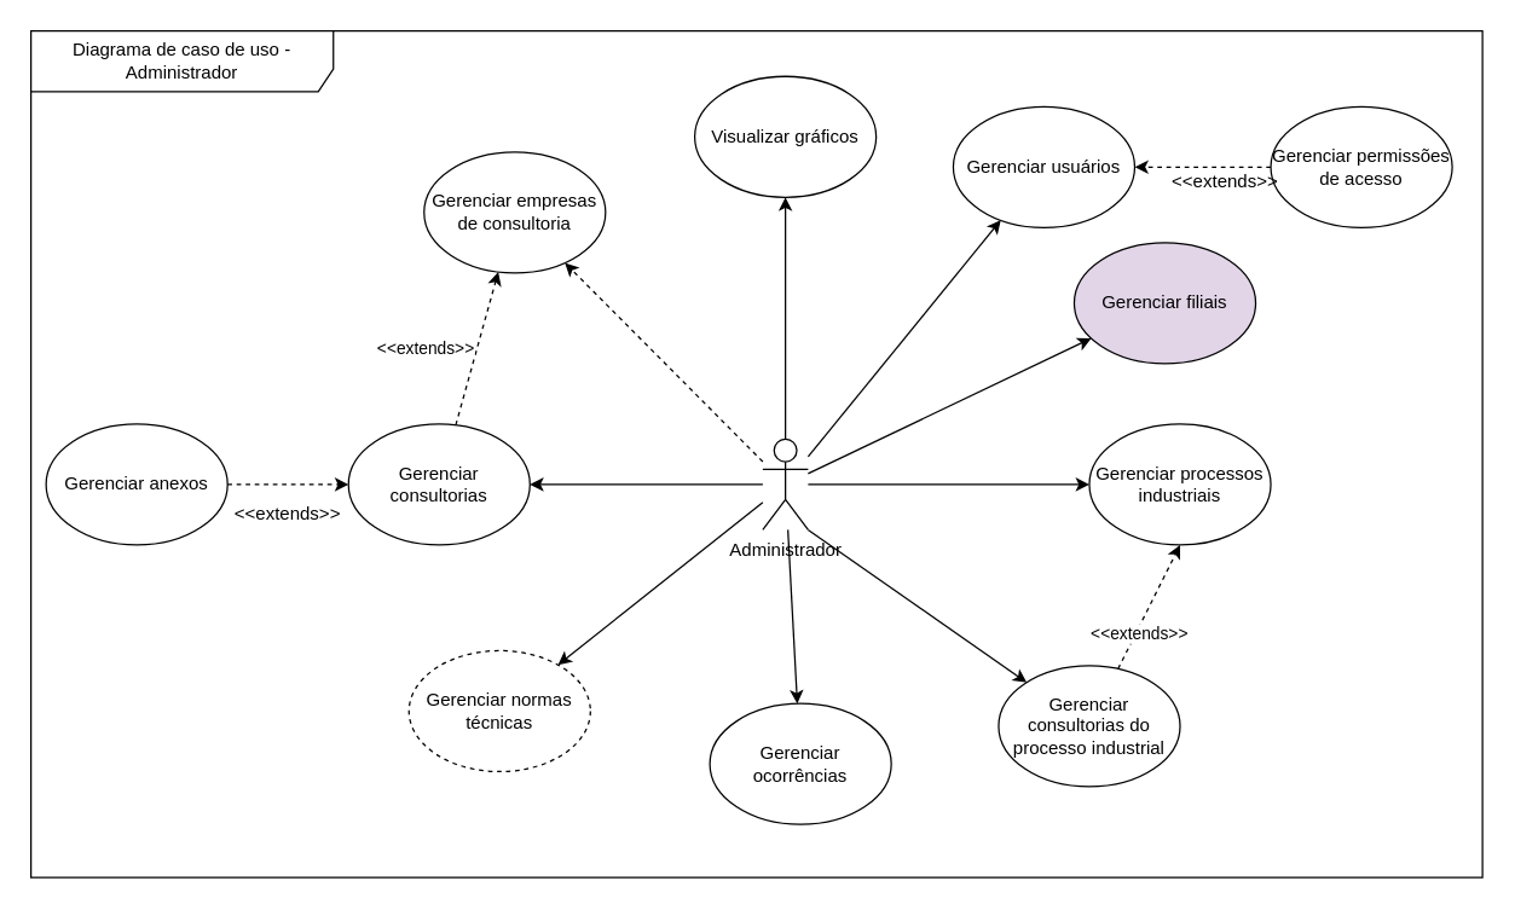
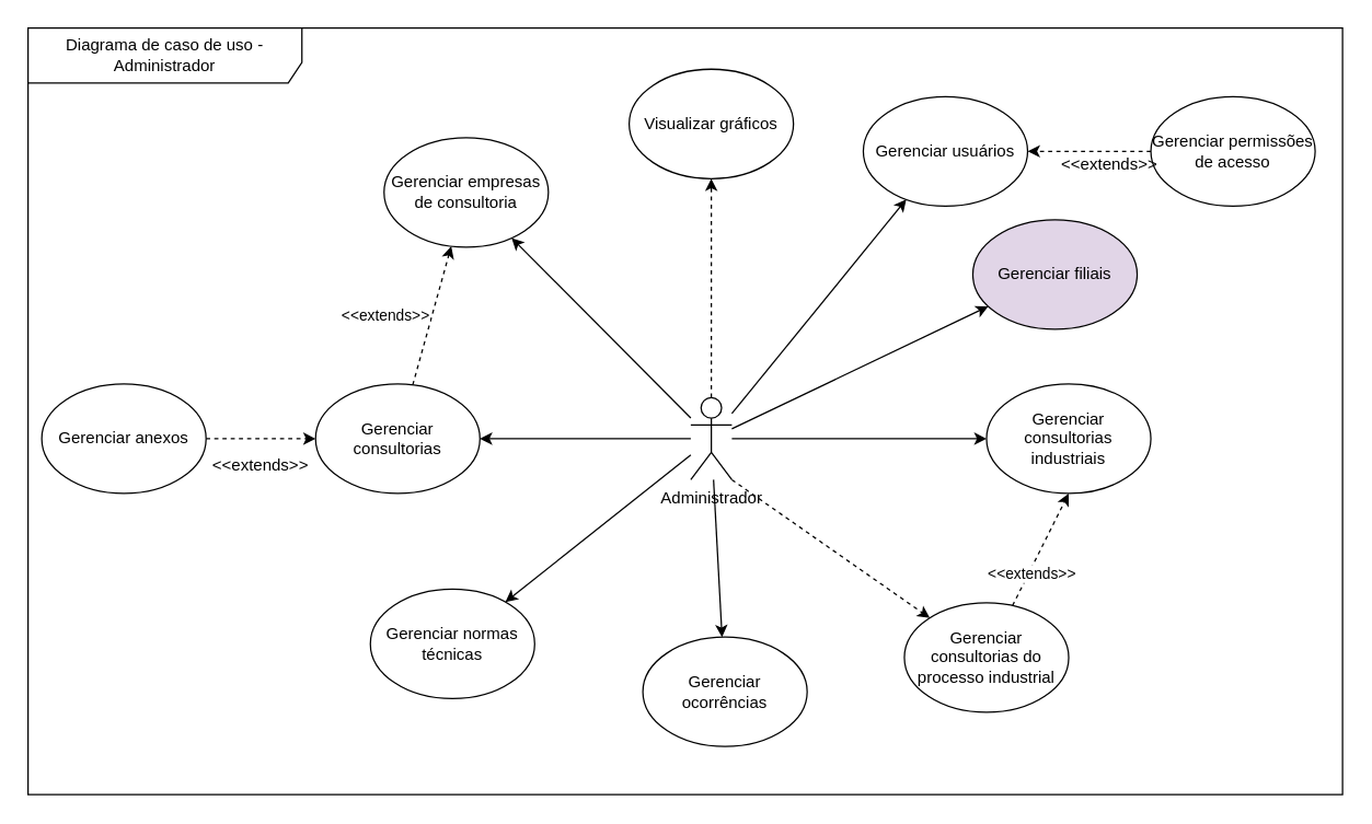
  <mxCell id="0" />
  <mxCell id="1" parent="0" />
  <mxCell id="2" value="Diagrama de caso de uso - Administrador" style="shape=umlFrame;whiteSpace=wrap;html=1;width=200;height=40;" vertex="1" parent="1"><mxGeometry x="20" y="20" width="960" height="560" as="geometry" /></mxCell>
  <mxCell id="3" value="" style="rounded=0;orthogonalLoop=1;jettySize=auto;html=1;" edge="1" parent="1" source="12" target="13"><mxGeometry relative="1" as="geometry" /></mxCell>
- <mxCell id="4" value="" style="edgeStyle=none;rounded=0;orthogonalLoop=1;jettySize=auto;html=1;" edge="1" parent="1" source="12" target="17"><mxGeometry relative="1" as="geometry" /></mxCell>
+ <mxCell id="4" value="" style="edgeStyle=none;rounded=0;orthogonalLoop=1;jettySize=auto;html=1;dashed=1;" edge="1" parent="1" source="12" target="17"><mxGeometry relative="1" as="geometry" /></mxCell>
  <mxCell id="5" value="" style="edgeStyle=none;rounded=0;orthogonalLoop=1;jettySize=auto;html=1;" edge="1" parent="1" source="12" target="18"><mxGeometry relative="1" as="geometry" /></mxCell>
  <mxCell id="6" value="" style="edgeStyle=none;rounded=0;orthogonalLoop=1;jettySize=auto;html=1;" edge="1" parent="1" source="12" target="19"><mxGeometry relative="1" as="geometry" /></mxCell>
  <mxCell id="7" value="" style="edgeStyle=none;rounded=0;orthogonalLoop=1;jettySize=auto;html=1;" edge="1" parent="1" source="12" target="20"><mxGeometry relative="1" as="geometry" /></mxCell>
  <mxCell id="8" value="" style="edgeStyle=none;rounded=0;orthogonalLoop=1;jettySize=auto;html=1;" edge="1" parent="1" source="12" target="21"><mxGeometry relative="1" as="geometry" /></mxCell>
- <mxCell id="9" value="" style="edgeStyle=none;rounded=0;orthogonalLoop=1;jettySize=auto;html=1;dashed=1;" edge="1" parent="1" source="12" target="22"><mxGeometry relative="1" as="geometry" /></mxCell>
+ <mxCell id="9" value="" style="edgeStyle=none;rounded=0;orthogonalLoop=1;jettySize=auto;html=1;" edge="1" parent="1" source="12" target="22"><mxGeometry relative="1" as="geometry" /></mxCell>
  <mxCell id="10" value="" style="edgeStyle=none;rounded=0;orthogonalLoop=1;jettySize=auto;html=1;" edge="1" parent="1" source="12" target="25"><mxGeometry relative="1" as="geometry" /></mxCell>
- <mxCell id="11" style="edgeStyle=none;rounded=0;orthogonalLoop=1;jettySize=auto;html=1;exitX=1;exitY=1;exitDx=0;exitDy=0;exitPerimeter=0;" edge="1" parent="1" source="12" target="16"><mxGeometry relative="1" as="geometry" /></mxCell>
+ <mxCell id="11" style="edgeStyle=none;rounded=0;orthogonalLoop=1;jettySize=auto;html=1;exitX=1;exitY=1;exitDx=0;exitDy=0;exitPerimeter=0;dashed=1;" edge="1" parent="1" source="12" target="16"><mxGeometry relative="1" as="geometry" /></mxCell>
  <mxCell id="12" value="Administrador" style="shape=umlActor;verticalLabelPosition=bottom;verticalAlign=top;html=1;outlineConnect=0;" vertex="1" parent="1"><mxGeometry x="504" y="290" width="30" height="60" as="geometry" /></mxCell>
- <mxCell id="13" value="Gerenciar processos industriais" style="ellipse;whiteSpace=wrap;html=1;verticalAlign=middle;" vertex="1" parent="1"><mxGeometry x="720" y="280" width="120" height="80" as="geometry" /></mxCell>
+ <mxCell id="13" value="Gerenciar consultorias industriais" style="ellipse;whiteSpace=wrap;html=1;verticalAlign=middle;" vertex="1" parent="1"><mxGeometry x="720" y="280" width="120" height="80" as="geometry" /></mxCell>
  <mxCell id="14" style="edgeStyle=none;rounded=0;orthogonalLoop=1;jettySize=auto;html=1;entryX=0.5;entryY=1;entryDx=0;entryDy=0;dashed=1;" edge="1" parent="1" source="16" target="13"><mxGeometry relative="1" as="geometry" /></mxCell>
  <mxCell id="15" value="&amp;lt;&amp;lt;extends&amp;gt;&amp;gt;" style="edgeLabel;html=1;align=center;verticalAlign=middle;resizable=0;points=[];" vertex="1" connectable="0" parent="14"><mxGeometry x="-0.259" y="2" relative="1" as="geometry"><mxPoint y="8" as="offset" /></mxGeometry></mxCell>
  <mxCell id="16" value="Gerenciar consultorias do processo industrial" style="ellipse;whiteSpace=wrap;html=1;verticalAlign=middle;" vertex="1" parent="1"><mxGeometry x="660" y="440" width="120" height="80" as="geometry" /></mxCell>
  <mxCell id="17" value="Visualizar gráficos" style="ellipse;whiteSpace=wrap;html=1;verticalAlign=middle;" vertex="1" parent="1"><mxGeometry x="459" y="50" width="120" height="80" as="geometry" /></mxCell>
  <mxCell id="18" value="Gerenciar usuários" style="ellipse;whiteSpace=wrap;html=1;verticalAlign=middle;" vertex="1" parent="1"><mxGeometry x="630" y="70" width="120" height="80" as="geometry" /></mxCell>
  <mxCell id="19" value="Gerenciar filiais" style="ellipse;whiteSpace=wrap;html=1;verticalAlign=middle;fillColor=#e1d5e7;" vertex="1" parent="1"><mxGeometry x="710" y="160" width="120" height="80" as="geometry" /></mxCell>
  <mxCell id="20" value="Gerenciar ocorrências" style="ellipse;whiteSpace=wrap;html=1;verticalAlign=middle;" vertex="1" parent="1"><mxGeometry x="469" y="465" width="120" height="80" as="geometry" /></mxCell>
- <mxCell id="21" value="Gerenciar normas técnicas" style="ellipse;whiteSpace=wrap;html=1;verticalAlign=middle;dashed=1;" vertex="1" parent="1"><mxGeometry x="270" y="430" width="120" height="80" as="geometry" /></mxCell>
+ <mxCell id="21" value="Gerenciar normas técnicas" style="ellipse;whiteSpace=wrap;html=1;verticalAlign=middle;" vertex="1" parent="1"><mxGeometry x="270" y="430" width="120" height="80" as="geometry" /></mxCell>
  <mxCell id="22" value="Gerenciar empresas de consultoria" style="ellipse;whiteSpace=wrap;html=1;verticalAlign=middle;" vertex="1" parent="1"><mxGeometry x="280" y="100" width="120" height="80" as="geometry" /></mxCell>
  <mxCell id="23" style="edgeStyle=none;rounded=0;orthogonalLoop=1;jettySize=auto;html=1;dashed=1;" edge="1" parent="1" source="25" target="22"><mxGeometry relative="1" as="geometry" /></mxCell>
  <mxCell id="24" value="&amp;lt;&amp;lt;extends&amp;gt;&amp;gt;" style="edgeLabel;html=1;align=center;verticalAlign=middle;resizable=0;points=[];" vertex="1" connectable="0" parent="23"><mxGeometry x="-0.141" y="-1" relative="1" as="geometry"><mxPoint x="-33.84" y="-7.58" as="offset" /></mxGeometry></mxCell>
  <mxCell id="25" value="Gerenciar consultorias" style="ellipse;whiteSpace=wrap;html=1;verticalAlign=middle;" vertex="1" parent="1"><mxGeometry x="230" y="280" width="120" height="80" as="geometry" /></mxCell>
  <mxCell id="26" style="edgeStyle=none;rounded=0;orthogonalLoop=1;jettySize=auto;html=1;exitX=1;exitY=0.5;exitDx=0;exitDy=0;entryX=0;entryY=0.5;entryDx=0;entryDy=0;dashed=1;" edge="1" parent="1" source="27" target="25"><mxGeometry relative="1" as="geometry"><Array as="points"><mxPoint x="180" y="320" /></Array></mxGeometry></mxCell>
  <mxCell id="27" value="Gerenciar anexos" style="ellipse;whiteSpace=wrap;html=1;verticalAlign=middle;" vertex="1" parent="1"><mxGeometry x="30" y="280" width="120" height="80" as="geometry" /></mxCell>
  <mxCell id="28" value="&amp;lt;&amp;lt;extends&amp;gt;&amp;gt;" style="text;html=1;strokeColor=none;fillColor=none;align=center;verticalAlign=middle;whiteSpace=wrap;rounded=0;" vertex="1" parent="1"><mxGeometry x="170" y="330" width="40" height="20" as="geometry" /></mxCell>
  <mxCell id="29" style="edgeStyle=none;rounded=0;orthogonalLoop=1;jettySize=auto;html=1;dashed=1;" edge="1" parent="1" source="30" target="18"><mxGeometry relative="1" as="geometry" /></mxCell>
  <mxCell id="30" value="Gerenciar permissões de acesso" style="ellipse;whiteSpace=wrap;html=1;verticalAlign=middle;" vertex="1" parent="1"><mxGeometry x="840" y="70" width="120" height="80" as="geometry" /></mxCell>
  <mxCell id="31" value="&amp;lt;&amp;lt;extends&amp;gt;&amp;gt;" style="text;html=1;strokeColor=none;fillColor=none;align=center;verticalAlign=middle;whiteSpace=wrap;rounded=0;" vertex="1" parent="1"><mxGeometry x="790" y="110" width="40" height="20" as="geometry" /></mxCell>
